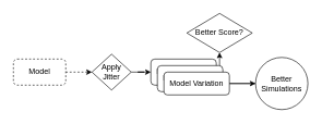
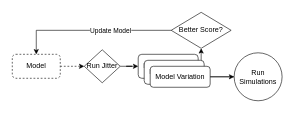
  <mxCell id="0" />
  <mxCell id="1" parent="0" />
  <mxCell id="2" style="edgeStyle=orthogonalEdgeStyle;rounded=0;orthogonalLoop=1;jettySize=auto;html=1;entryX=0;entryY=0.5;entryDx=0;entryDy=0;" edge="1" parent="1" source="3" target="8"><mxGeometry relative="1" as="geometry"><mxPoint x="210" y="110" as="targetPoint" /></mxGeometry></mxCell>
- <mxCell id="3" value="Apply Jitter" style="rhombus;whiteSpace=wrap;html=1;" vertex="1" parent="1"><mxGeometry x="140" y="82.5" width="60" height="55" as="geometry" /></mxCell>
+ <mxCell id="3" value="Run Jitter" style="rhombus;whiteSpace=wrap;html=1;" vertex="1" parent="1"><mxGeometry x="140" y="82.5" width="60" height="55" as="geometry" /></mxCell>
  <mxCell id="4" style="edgeStyle=orthogonalEdgeStyle;rounded=0;orthogonalLoop=1;jettySize=auto;html=1;entryX=0.5;entryY=1;entryDx=0;entryDy=0;" edge="1" parent="1" source="5" target="14"><mxGeometry relative="1" as="geometry" /></mxCell>
- <mxCell id="5" value="Better Simulations" style="ellipse;whiteSpace=wrap;html=1;" vertex="1" parent="1"><mxGeometry x="390" y="87.5" width="80" height="80" as="geometry" /></mxCell>
+ <mxCell id="5" value="Run Simulations" style="ellipse;whiteSpace=wrap;html=1;" vertex="1" parent="1"><mxGeometry x="390" y="87.5" width="80" height="80" as="geometry" /></mxCell>
  <mxCell id="6" style="edgeStyle=orthogonalEdgeStyle;rounded=0;orthogonalLoop=1;jettySize=auto;html=1;entryX=0;entryY=0.5;entryDx=0;entryDy=0;dashed=1;" edge="1" parent="1" source="7" target="3"><mxGeometry relative="1" as="geometry" /></mxCell>
  <mxCell id="7" value="Model" style="rounded=1;whiteSpace=wrap;html=1;dashed=1;" vertex="1" parent="1"><mxGeometry x="20" y="90" width="80" height="40" as="geometry" /></mxCell>
  <mxCell id="8" value="Model Variation" style="rounded=1;whiteSpace=wrap;html=1;" vertex="1" parent="1"><mxGeometry x="230" y="90" width="100" height="40" as="geometry" /></mxCell>
  <mxCell id="9" value="Model Variation" style="rounded=1;whiteSpace=wrap;html=1;" vertex="1" parent="1"><mxGeometry x="240" y="100" width="100" height="40" as="geometry" /></mxCell>
  <mxCell id="10" style="edgeStyle=orthogonalEdgeStyle;rounded=0;orthogonalLoop=1;jettySize=auto;html=1;exitX=1;exitY=0.5;exitDx=0;exitDy=0;entryX=0;entryY=0.5;entryDx=0;entryDy=0;" edge="1" parent="1" source="11" target="5"><mxGeometry relative="1" as="geometry" /></mxCell>
  <mxCell id="11" value="Model Variation" style="rounded=1;whiteSpace=wrap;html=1;" vertex="1" parent="1"><mxGeometry x="250" y="110" width="100" height="35" as="geometry" /></mxCell>
+ <mxCell id="12" style="edgeStyle=orthogonalEdgeStyle;rounded=0;orthogonalLoop=1;jettySize=auto;html=1;entryX=0.5;entryY=0;entryDx=0;entryDy=0;" edge="1" parent="1" source="14" target="7"><mxGeometry relative="1" as="geometry" /></mxCell>
+ <mxCell id="13" value="Update Model" style="edgeLabel;html=1;align=center;verticalAlign=middle;resizable=0;points=[];" vertex="1" connectable="0" parent="12"><mxGeometry x="0.19" y="-3" relative="1" as="geometry"><mxPoint x="56" y="3" as="offset" /></mxGeometry></mxCell>
  <mxCell id="14" value="Better Score?" style="rhombus;whiteSpace=wrap;html=1;" vertex="1" parent="1"><mxGeometry x="285" y="20" width="100" height="60" as="geometry" /></mxCell>
